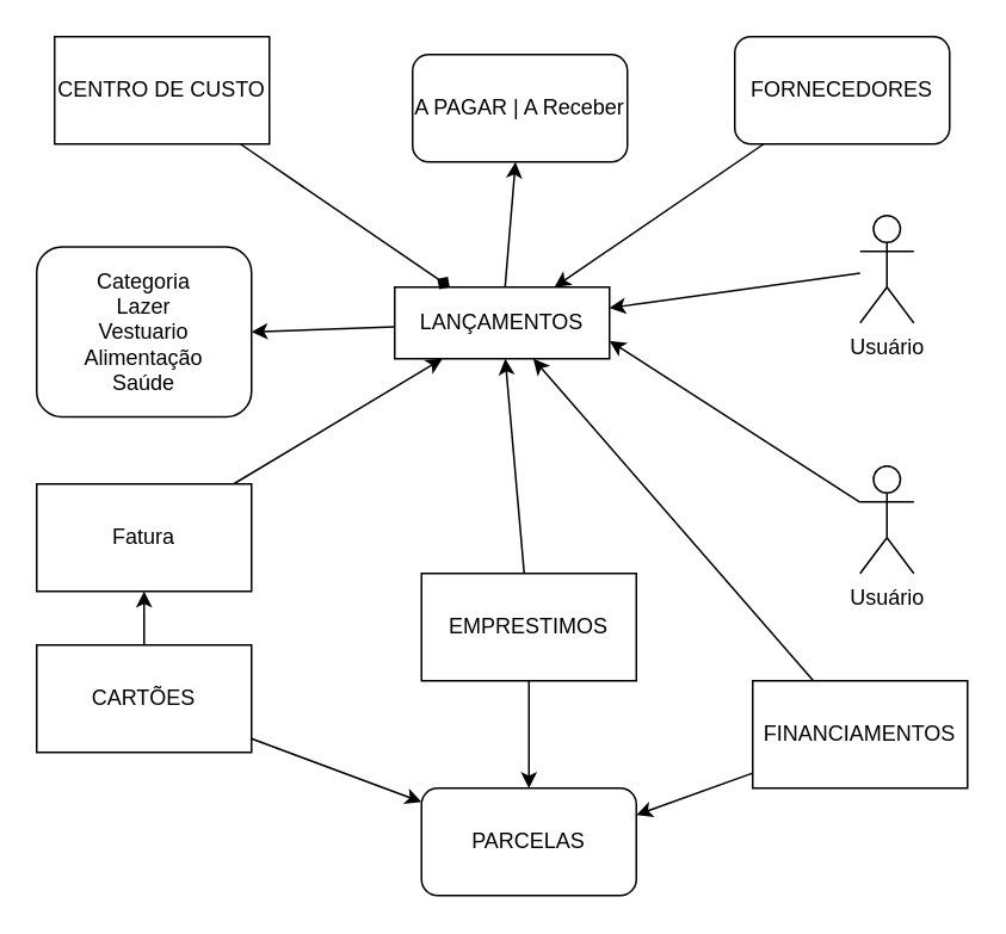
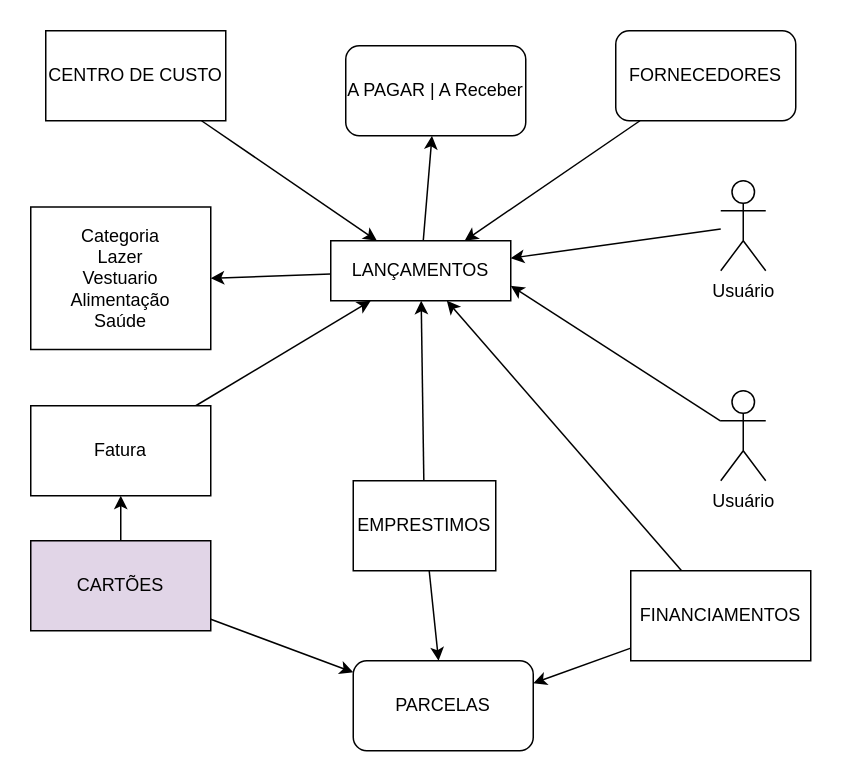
  <mxCell id="0" />
  <mxCell id="1" parent="0" />
  <mxCell id="2" style="edgeStyle=none;html=1;" edge="1" parent="1" source="4" target="5"><mxGeometry relative="1" as="geometry" /></mxCell>
  <mxCell id="3" style="edgeStyle=none;html=1;entryX=1;entryY=0.5;entryDx=0;entryDy=0;" edge="1" parent="1" source="4" target="10"><mxGeometry relative="1" as="geometry" /></mxCell>
  <mxCell id="4" value="LANÇAMENTOS" style="rounded=0;whiteSpace=wrap;html=1;" vertex="1" parent="1"><mxGeometry x="220" y="160" width="120" height="40" as="geometry" /></mxCell>
  <mxCell id="5" value="A PAGAR | A Receber" style="rounded=1;whiteSpace=wrap;html=1;" vertex="1" parent="1"><mxGeometry x="230" y="30" width="120" height="60" as="geometry" /></mxCell>
  <mxCell id="6" style="edgeStyle=none;html=1;" edge="1" parent="1" source="7" target="4"><mxGeometry relative="1" as="geometry" /></mxCell>
  <mxCell id="7" value="Usuário" style="shape=umlActor;verticalLabelPosition=bottom;verticalAlign=top;html=1;outlineConnect=0;" vertex="1" parent="1"><mxGeometry x="480" y="120" width="30" height="60" as="geometry" /></mxCell>
  <mxCell id="8" style="edgeStyle=none;html=1;entryX=1;entryY=0.75;entryDx=0;entryDy=0;" edge="1" parent="1" source="9" target="4"><mxGeometry relative="1" as="geometry" /></mxCell>
  <mxCell id="9" value="Usuário" style="shape=umlActor;verticalLabelPosition=bottom;verticalAlign=top;html=1;outlineConnect=0;" vertex="1" parent="1"><mxGeometry x="480" y="260" width="30" height="60" as="geometry" /></mxCell>
- <mxCell id="10" value="Categoria&lt;br&gt;Lazer&lt;br&gt;Vestuario&lt;br&gt;Alimentação&lt;br&gt;Saúde" style="rounded=1;whiteSpace=wrap;html=1;" vertex="1" parent="1"><mxGeometry x="20" y="137.5" width="120" height="95" as="geometry" /></mxCell>
+ <mxCell id="10" value="Categoria&lt;br&gt;Lazer&lt;br&gt;Vestuario&lt;br&gt;Alimentação&lt;br&gt;Saúde" style="whiteSpace=wrap;html=1;rounded=0;" vertex="1" parent="1"><mxGeometry x="20" y="137.5" width="120" height="95" as="geometry" /></mxCell>
  <mxCell id="11" style="edgeStyle=none;html=1;" edge="1" parent="1" source="13" target="14"><mxGeometry relative="1" as="geometry" /></mxCell>
  <mxCell id="12" style="edgeStyle=none;html=1;entryX=0.5;entryY=1;entryDx=0;entryDy=0;" edge="1" parent="1" source="13" target="26"><mxGeometry relative="1" as="geometry" /></mxCell>
- <mxCell id="13" value="CARTÕES" style="rounded=0;whiteSpace=wrap;html=1;" vertex="1" parent="1"><mxGeometry x="20" y="360" width="120" height="60" as="geometry" /></mxCell>
+ <mxCell id="13" value="CARTÕES" style="rounded=0;whiteSpace=wrap;html=1;fillColor=#e1d5e7;" vertex="1" parent="1"><mxGeometry x="20" y="360" width="120" height="60" as="geometry" /></mxCell>
  <mxCell id="14" value="PARCELAS" style="rounded=1;whiteSpace=wrap;html=1;" vertex="1" parent="1"><mxGeometry x="235" y="440" width="120" height="60" as="geometry" /></mxCell>
  <mxCell id="15" style="edgeStyle=none;html=1;" edge="1" parent="1" source="17" target="4"><mxGeometry relative="1" as="geometry" /></mxCell>
  <mxCell id="16" style="edgeStyle=none;html=1;" edge="1" parent="1" source="17" target="14"><mxGeometry relative="1" as="geometry" /></mxCell>
- <mxCell id="17" value="EMPRESTIMOS" style="rounded=0;whiteSpace=wrap;html=1;" vertex="1" parent="1"><mxGeometry x="235" y="320" width="120" height="60" as="geometry" /></mxCell>
+ <mxCell id="17" value="EMPRESTIMOS" style="rounded=0;whiteSpace=wrap;html=1;" vertex="1" parent="1"><mxGeometry x="235" y="320" width="95" height="60" as="geometry" /></mxCell>
  <mxCell id="18" style="edgeStyle=none;html=1;" edge="1" parent="1" source="20" target="4"><mxGeometry relative="1" as="geometry" /></mxCell>
  <mxCell id="19" style="edgeStyle=none;html=1;entryX=1;entryY=0.25;entryDx=0;entryDy=0;" edge="1" parent="1" source="20" target="14"><mxGeometry relative="1" as="geometry" /></mxCell>
  <mxCell id="20" value="FINANCIAMENTOS" style="rounded=0;whiteSpace=wrap;html=1;" vertex="1" parent="1"><mxGeometry x="420" y="380" width="120" height="60" as="geometry" /></mxCell>
- <mxCell id="21" style="edgeStyle=none;html=1;endArrow=diamond;" edge="1" parent="1" source="22" target="4"><mxGeometry relative="1" as="geometry" /></mxCell>
+ <mxCell id="21" style="edgeStyle=none;html=1;" edge="1" parent="1" source="22" target="4"><mxGeometry relative="1" as="geometry" /></mxCell>
  <mxCell id="22" value="CENTRO DE CUSTO" style="rounded=0;whiteSpace=wrap;html=1;" vertex="1" parent="1"><mxGeometry x="30" y="20" width="120" height="60" as="geometry" /></mxCell>
  <mxCell id="23" style="edgeStyle=none;html=1;" edge="1" parent="1" source="24" target="4"><mxGeometry relative="1" as="geometry" /></mxCell>
  <mxCell id="24" value="FORNECEDORES" style="rounded=1;whiteSpace=wrap;html=1;" vertex="1" parent="1"><mxGeometry x="410" y="20" width="120" height="60" as="geometry" /></mxCell>
  <mxCell id="25" style="edgeStyle=none;html=1;" edge="1" parent="1" source="26" target="4"><mxGeometry relative="1" as="geometry" /></mxCell>
  <mxCell id="26" value="Fatura" style="rounded=0;whiteSpace=wrap;html=1;" vertex="1" parent="1"><mxGeometry x="20" y="270" width="120" height="60" as="geometry" /></mxCell>
